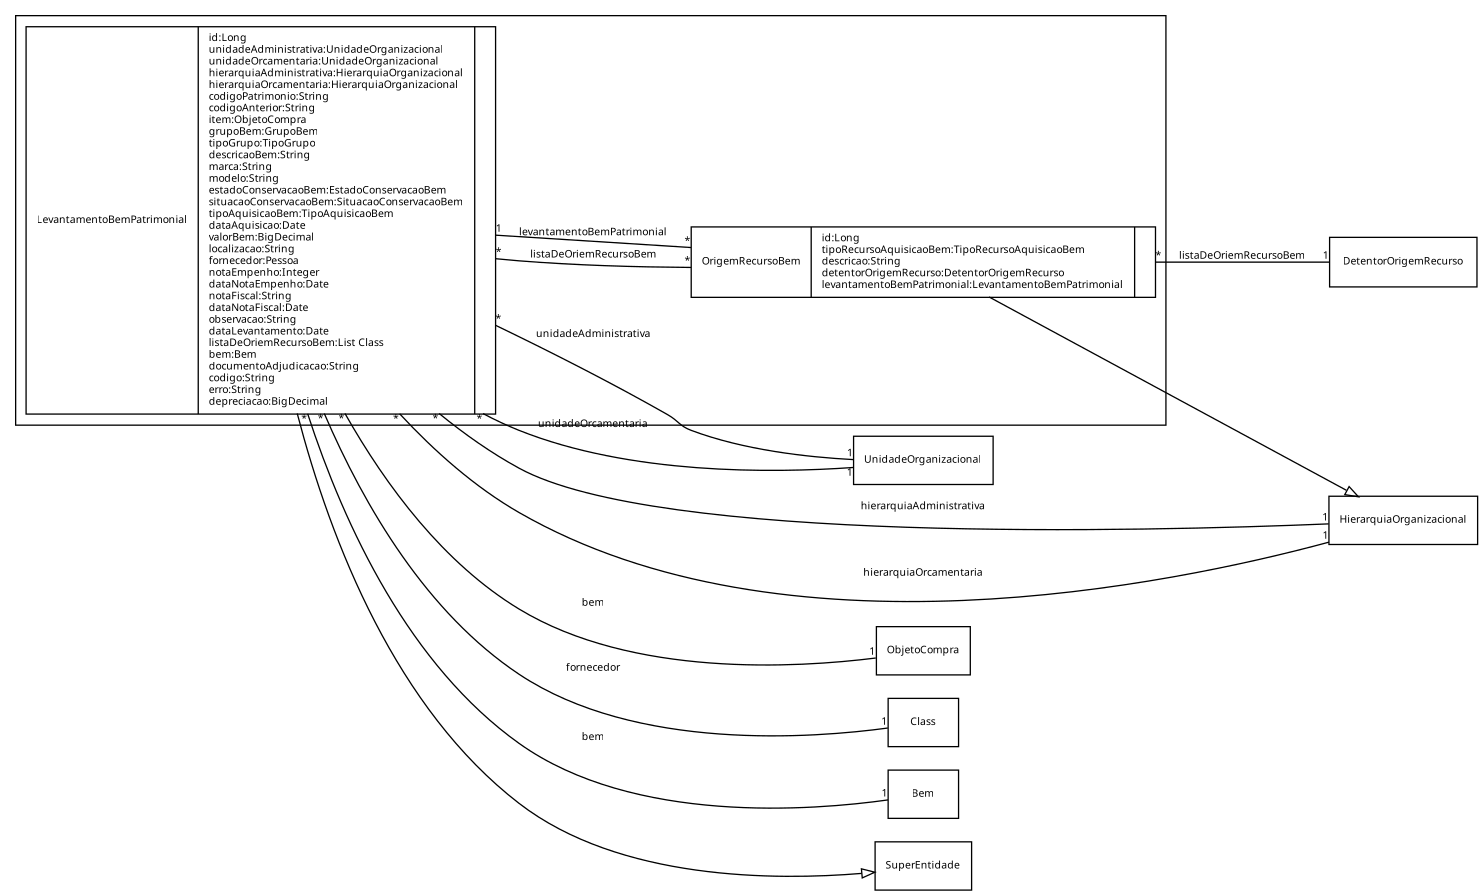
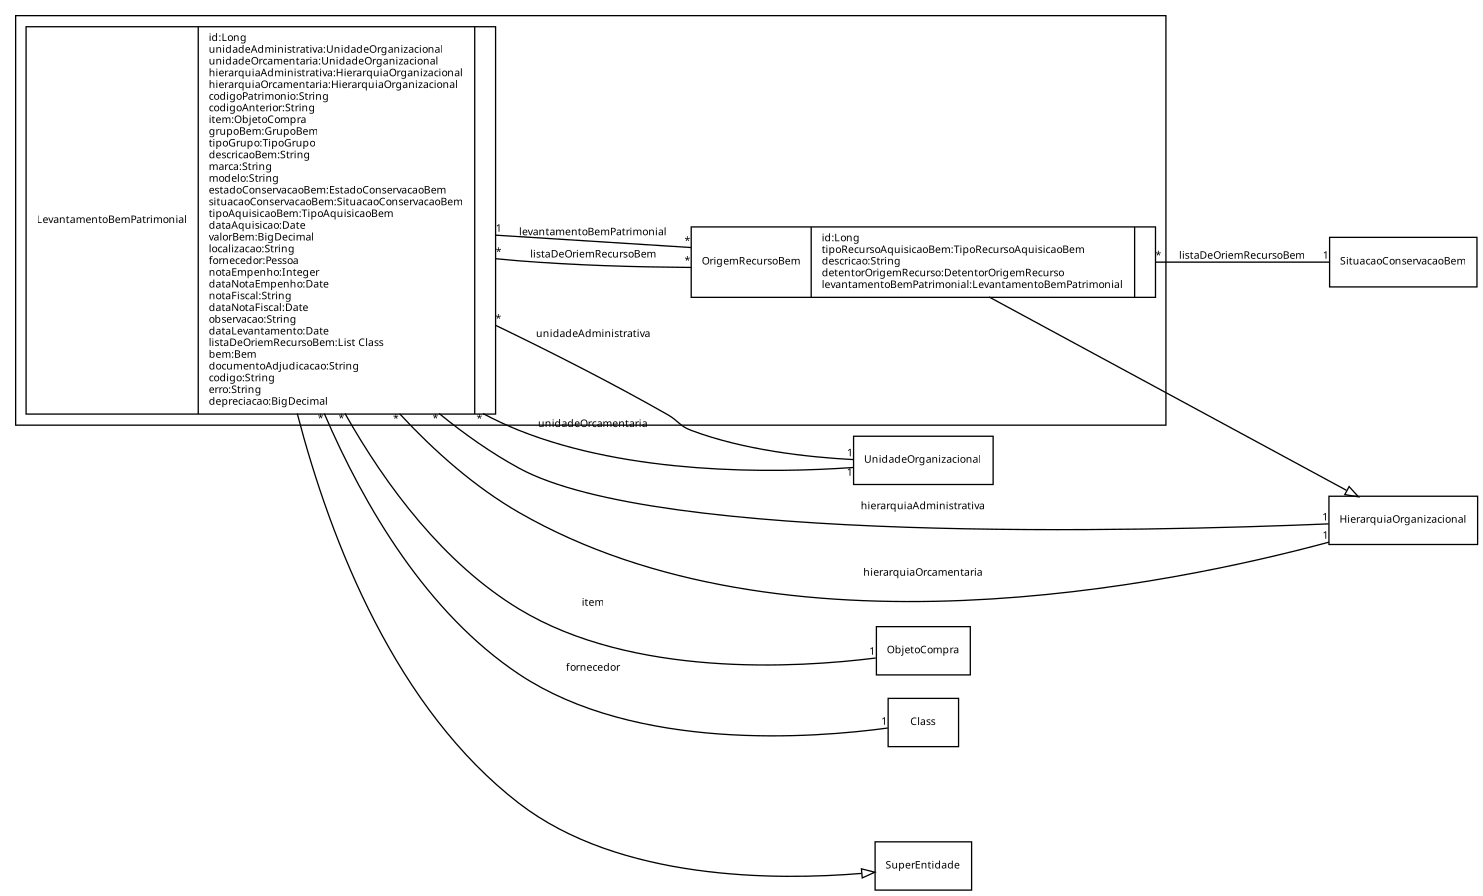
  digraph {
    fontname="Noto Sans"
    fontsize=8
    rankdir=LR
    node [fontname="Noto Sans" fontsize=8 shape=record]
    edge [arrowhead=none fontname="Noto Sans" fontsize=8 headlabel=1 taillabel="*"]
    n1 [label="{LevantamentoBemPatrimonial|id:Long\lunidadeAdministrativa:UnidadeOrganizacional\lunidadeOrcamentaria:UnidadeOrganizacional\lhierarquiaAdministrativa:HierarquiaOrganizacional\lhierarquiaOrcamentaria:HierarquiaOrganizacional\lcodigoPatrimonio:String\lcodigoAnterior:String\litem:ObjetoCompra\lgrupoBem:GrupoBem\ltipoGrupo:TipoGrupo\ldescricaoBem:String\lmarca:String\lmodelo:String\lestadoConservacaoBem:EstadoConservacaoBem\lsituacaoConservacaoBem:SituacaoConservacaoBem\ltipoAquisicaoBem:TipoAquisicaoBem\ldataAquisicao:Date\lvalorBem:BigDecimal\llocalizacao:String\lfornecedor:Pessoa\lnotaEmpenho:Integer\ldataNotaEmpenho:Date\lnotaFiscal:String\ldataNotaFiscal:Date\lobservacao:String\ldataLevantamento:Date\llistaDeOriemRecursoBem:List Class\lbem:Bem\ldocumentoAdjudicacao:String\lcodigo:String\lerro:String\ldepreciacao:BigDecimal\l|\l}"]
    n2 [label="{OrigemRecursoBem|id:Long\ltipoRecursoAquisicaoBem:TipoRecursoAquisicaoBem\ldescricao:String\ldetentorOrigemRecurso:DetentorOrigemRecurso\llevantamentoBemPatrimonial:LevantamentoBemPatrimonial\l|\l}"]
    UnidadeOrganizacional
    HierarquiaOrganizacional
    ObjetoCompra
    n6 [label=Class]
-   Bem
    SuperEntidade
-   DetentorOrigemRecurso
+   DetentorOrigemRecurso [label=SituacaoConservacaoBem]
    subgraph cluster_1 {
      n1
      n2
    }
    n1 -> n2 [headlabel="*" label=listaDeOriemRecursoBem]
    n1 -> UnidadeOrganizacional [label=unidadeAdministrativa]
    n1 -> UnidadeOrganizacional [label=unidadeOrcamentaria]
    n1 -> HierarquiaOrganizacional [label=hierarquiaAdministrativa]
    n1 -> HierarquiaOrganizacional [label=hierarquiaOrcamentaria]
-   n1 -> ObjetoCompra [label=bem]
+   n1 -> ObjetoCompra [label=item]
    n1 -> n6 [label=fornecedor]
-   n1 -> Bem [label=bem]
    n1 -> SuperEntidade [arrowhead=empty headlabel="" taillabel=""]
    n2 -> n1 [label=levantamentoBemPatrimonial]
    n2 -> HierarquiaOrganizacional [arrowhead=empty headlabel="" taillabel=""]
    n2 -> DetentorOrigemRecurso [label=listaDeOriemRecursoBem]
  }
